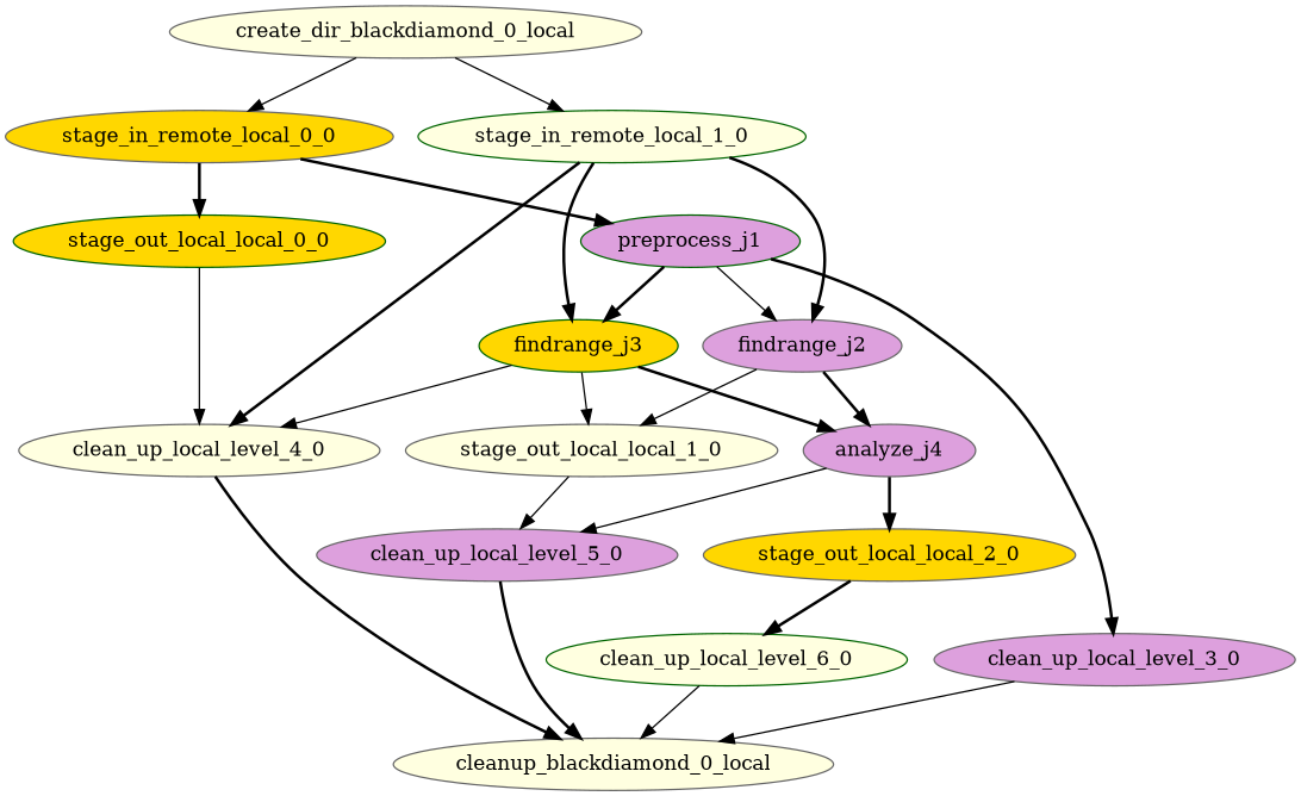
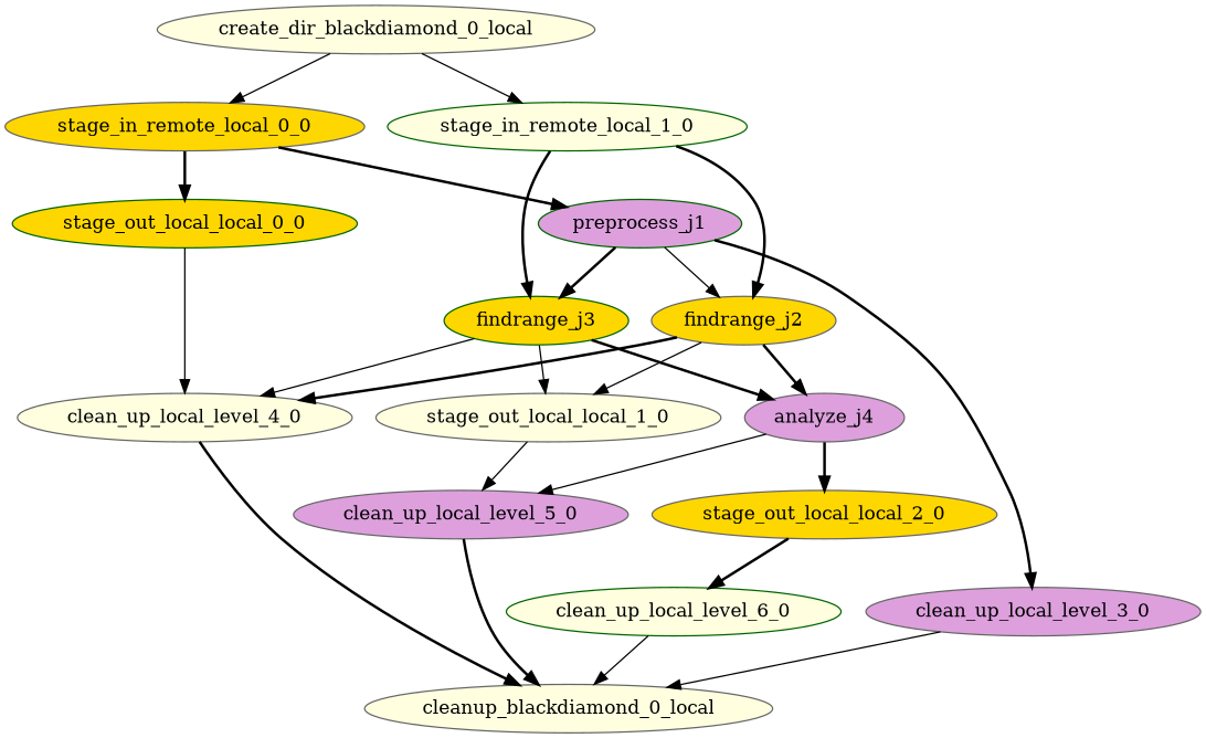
  digraph {
    node [color=gray40 fillcolor=lightyellow shape=ellipse style=filled]
    edge [arrowhead=normal arrowsize=1.0 style=bold]
    n1 [color=darkgreen label=stage_in_remote_local_1_0]
-   n2 [fillcolor=plum label=findrange_j2]
+   n2 [fillcolor=gold label=findrange_j2]
    n3 [color=darkgreen fillcolor=gold label=findrange_j3]
    n4 [label=stage_out_local_local_1_0]
    n5 [label=clean_up_local_level_4_0]
    n6 [fillcolor=plum label=analyze_j4]
    n7 [fillcolor=gold label=stage_in_remote_local_0_0]
    n8 [color=darkgreen fillcolor=plum label=preprocess_j1]
    n9 [color=darkgreen fillcolor=gold label=stage_out_local_local_0_0]
    n10 [fillcolor=plum label=clean_up_local_level_3_0]
    n11 [fillcolor=gold label=stage_out_local_local_2_0]
    n12 [color=darkgreen label=clean_up_local_level_6_0]
    n13 [label=cleanup_blackdiamond_0_local]
    n14 [fillcolor=plum label=clean_up_local_level_5_0]
    n15 [label=create_dir_blackdiamond_0_local]
    n1 -> n2
    n1 -> n3
    n2 -> n4 [style=solid]
-   n1 -> n5
+   n2 -> n5
    n2 -> n6
    n3 -> n4 [style=solid]
    n3 -> n5 [style=solid]
    n3 -> n6
    n4 -> n14 [style=solid]
    n5 -> n13
    n6 -> n11
    n6 -> n14 [style=solid]
    n7 -> n8
    n7 -> n9
    n8 -> n2 [style=solid]
    n8 -> n3
    n8 -> n10
    n9 -> n5 [style=solid]
    n10 -> n13 [style=solid]
    n11 -> n12
    n12 -> n13 [style=solid]
    n14 -> n13
    n15 -> n1 [style=solid]
    n15 -> n7 [style=solid]
  }
